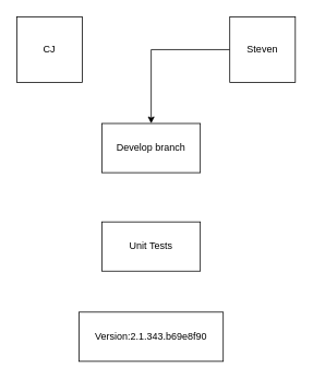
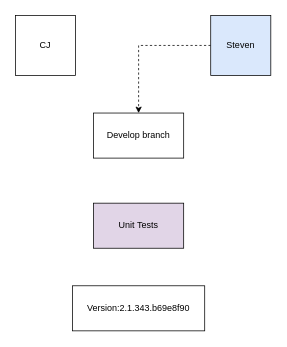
  <mxCell id="0" />
  <mxCell id="1" parent="0" />
  <mxCell id="2" value="Develop branch" style="rounded=0;whiteSpace=wrap;html=1;" vertex="1" parent="1"><mxGeometry x="124" y="150" width="120" height="60" as="geometry" /></mxCell>
  <mxCell id="3" value="CJ" style="whiteSpace=wrap;html=1;aspect=fixed;" vertex="1" parent="1"><mxGeometry x="20" y="20" width="80" height="80" as="geometry" /></mxCell>
- <mxCell id="4" style="edgeStyle=orthogonalEdgeStyle;rounded=0;orthogonalLoop=1;jettySize=auto;html=1;entryX=0.5;entryY=0;entryDx=0;entryDy=0;" edge="1" parent="1" source="5" target="2"><mxGeometry relative="1" as="geometry" /></mxCell>
- <mxCell id="5" value="Steven" style="whiteSpace=wrap;html=1;aspect=fixed;" vertex="1" parent="1"><mxGeometry x="280" y="20" width="80" height="80" as="geometry" /></mxCell>
- <mxCell id="6" value="Unit Tests" style="rounded=0;whiteSpace=wrap;html=1;" vertex="1" parent="1"><mxGeometry x="124" y="270" width="120" height="60" as="geometry" /></mxCell>
+ <mxCell id="4" style="edgeStyle=orthogonalEdgeStyle;rounded=0;orthogonalLoop=1;jettySize=auto;html=1;entryX=0.5;entryY=0;entryDx=0;entryDy=0;dashed=1;" edge="1" parent="1" source="5" target="2"><mxGeometry relative="1" as="geometry" /></mxCell>
+ <mxCell id="5" value="Steven" style="whiteSpace=wrap;html=1;aspect=fixed;fillColor=#dae8fc;" vertex="1" parent="1"><mxGeometry x="280" y="20" width="80" height="80" as="geometry" /></mxCell>
+ <mxCell id="6" value="Unit Tests" style="rounded=0;whiteSpace=wrap;html=1;fillColor=#e1d5e7;" vertex="1" parent="1"><mxGeometry x="124" y="270" width="120" height="60" as="geometry" /></mxCell>
  <mxCell id="7" value="Version:2.1.343.b69e8f90" style="rounded=0;whiteSpace=wrap;html=1;" vertex="1" parent="1"><mxGeometry x="96" y="380" width="176" height="60" as="geometry" /></mxCell>
